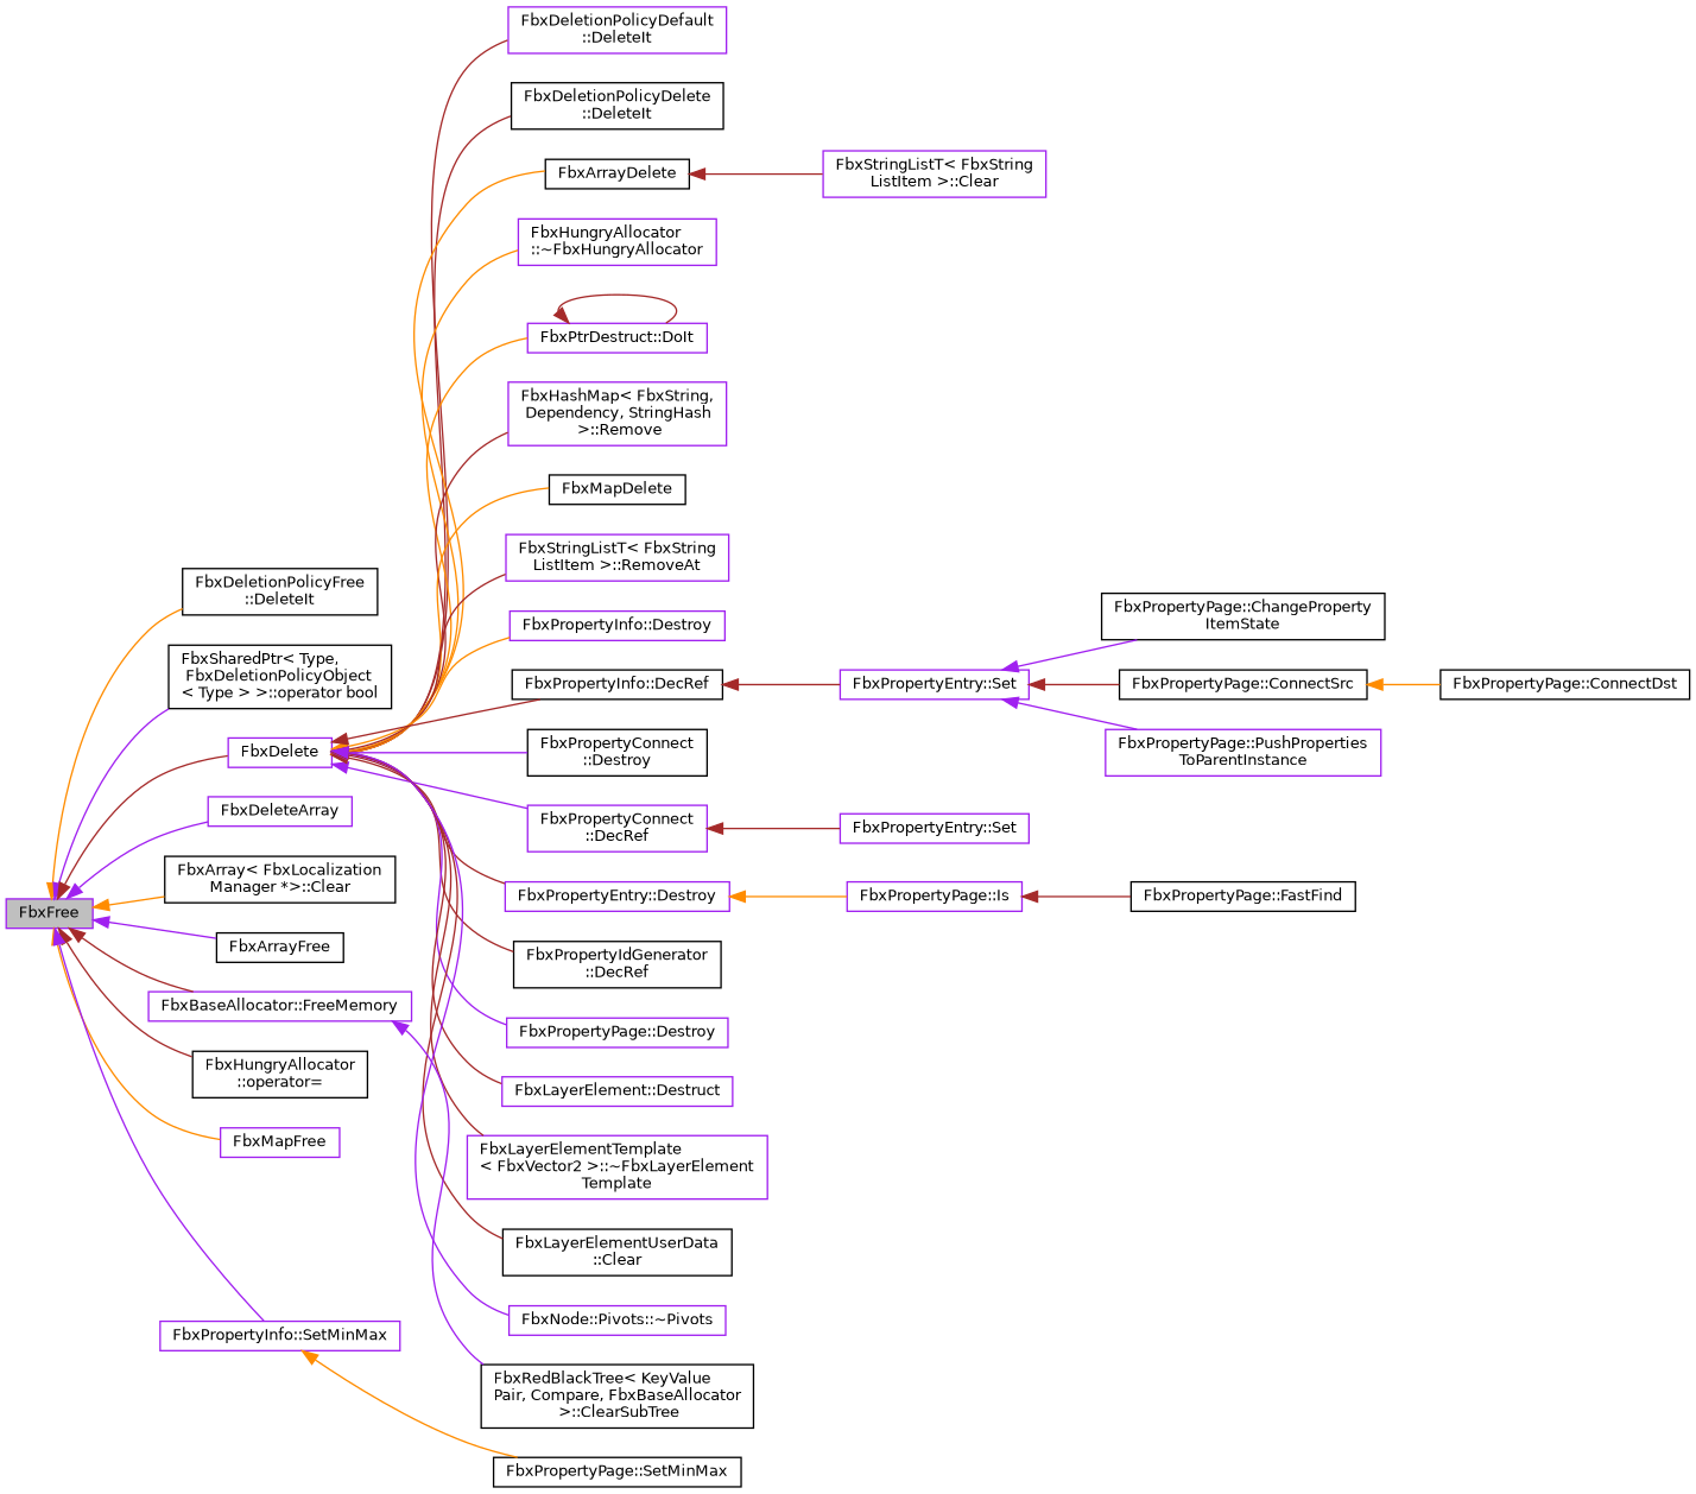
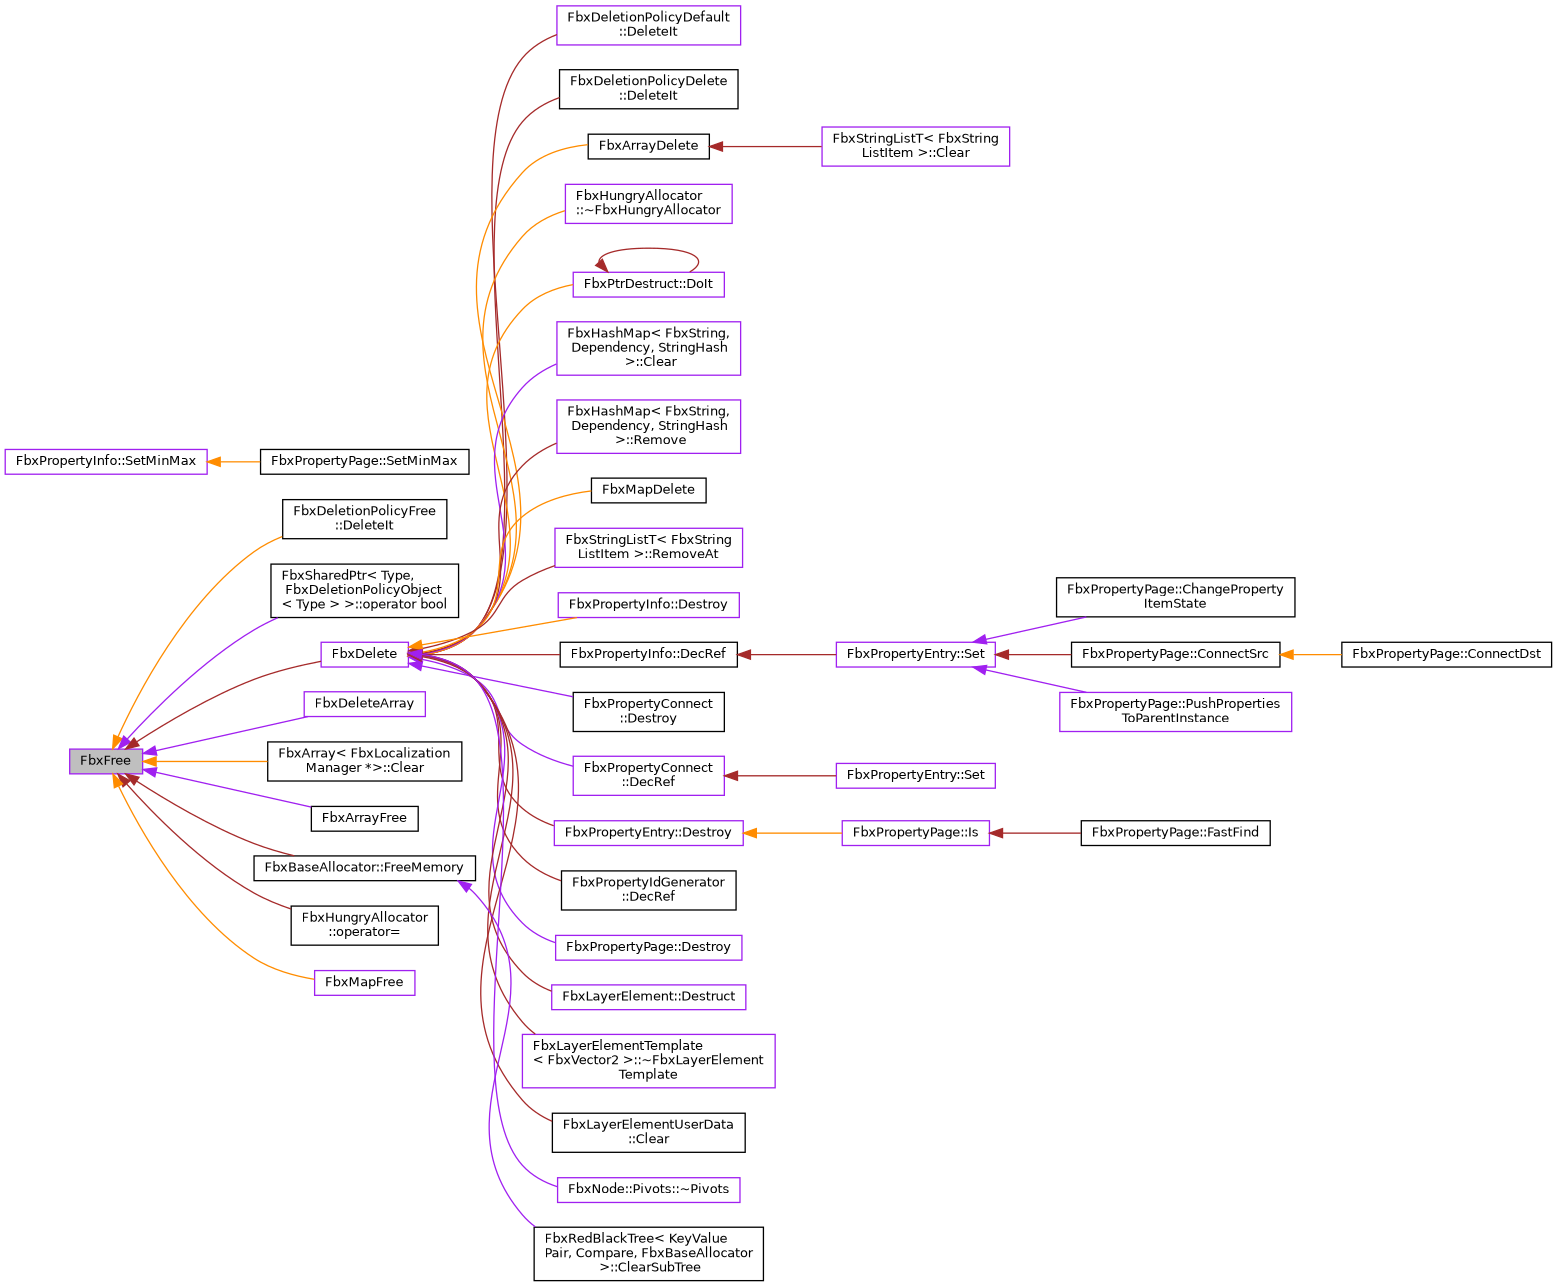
  digraph {
    rankdir=LR
    node [color=purple fillcolor=white fontname=Helvetica fontsize=10 shape=record style=filled]
    edge [color=brown dir=back fontname=Helvetica fontsize=10 labelfontname=Helvetica labelfontsize=10 style=solid]
    n1 [fillcolor=grey75 fontcolor=black height=0.2 label=FbxFree width=0.4]
    n2 [color=black height=0.2 label="FbxDeletionPolicyFree\l::DeleteIt" width=0.4]
    n3 [color=black height=0.2 label="FbxSharedPtr\< Type,\l FbxDeletionPolicyObject\l\< Type \> \>::operator bool" width=0.4]
    n4 [height=0.2 label=FbxDelete width=0.4]
    n5 [height=0.2 label=FbxDeleteArray width=0.4]
    n6 [color=black height=0.2 label="FbxArray\< FbxLocalization\lManager *\>::Clear" width=0.4]
    n7 [color=black height=0.2 label=FbxArrayFree width=0.4]
-   n8 [height=0.2 label="FbxBaseAllocator::FreeMemory" width=0.4]
+   n8 [color=black height=0.2 label="FbxBaseAllocator::FreeMemory" width=0.4]
    n9 [color=black height=0.2 label="FbxHungryAllocator\l::operator=" width=0.4]
    n10 [height=0.2 label=FbxMapFree width=0.4]
    n11 [height=0.2 label="FbxPropertyInfo::SetMinMax" width=0.4]
    n12 [height=0.2 label="FbxDeletionPolicyDefault\l::DeleteIt" width=0.4]
    n13 [color=black height=0.2 label="FbxDeletionPolicyDelete\l::DeleteIt" width=0.4]
    n14 [color=black height=0.2 label=FbxArrayDelete width=0.4]
    n15 [height=0.2 label="FbxHungryAllocator\l::~FbxHungryAllocator" width=0.4]
    n16 [height=0.2 label="FbxPtrDestruct::DoIt" width=0.4]
+   n17 [height=0.2 label="FbxHashMap\< FbxString,\l Dependency, StringHash\l \>::Clear" width=0.4]
    n18 [height=0.2 label="FbxHashMap\< FbxString,\l Dependency, StringHash\l \>::Remove" width=0.4]
    n19 [color=black height=0.2 label=FbxMapDelete width=0.4]
    n20 [height=0.2 label="FbxStringListT\< FbxString\lListItem \>::RemoveAt" width=0.4]
    n21 [height=0.2 label="FbxPropertyInfo::Destroy" width=0.4]
    n22 [color=black height=0.2 label="FbxPropertyInfo::DecRef" width=0.4]
    n23 [color=black height=0.2 label="FbxPropertyConnect\l::Destroy" width=0.4]
    n24 [height=0.2 label="FbxPropertyConnect\l::DecRef" width=0.4]
    n25 [height=0.2 label="FbxPropertyEntry::Destroy" width=0.4]
    n26 [color=black height=0.2 label="FbxPropertyIdGenerator\l::DecRef" width=0.4]
    n27 [height=0.2 label="FbxPropertyPage::Destroy" width=0.4]
    n28 [height=0.2 label="FbxLayerElement::Destruct" width=0.4]
    n29 [height=0.2 label="FbxLayerElementTemplate\l\< FbxVector2 \>::~FbxLayerElement\lTemplate" width=0.4]
    n30 [color=black height=0.2 label="FbxLayerElementUserData\l::Clear" width=0.4]
    n31 [height=0.2 label="FbxNode::Pivots::~Pivots" width=0.4]
    n32 [color=black height=0.2 label="FbxRedBlackTree\< KeyValue\lPair, Compare, FbxBaseAllocator\l \>::ClearSubTree" width=0.4]
    n33 [color=black height=0.2 label="FbxPropertyPage::SetMinMax" width=0.4]
    n34 [height=0.2 label="FbxStringListT\< FbxString\lListItem \>::Clear" width=0.4]
    n35 [height=0.2 label="FbxPropertyEntry::Set" width=0.4]
    n36 [height=0.2 label="FbxPropertyEntry::Set" width=0.4]
    n37 [height=0.2 label="FbxPropertyPage::Is" width=0.4]
    n38 [color=black height=0.2 label="FbxPropertyPage::ChangeProperty\lItemState" width=0.4]
    n39 [color=black height=0.2 label="FbxPropertyPage::ConnectSrc" width=0.4]
    n40 [height=0.2 label="FbxPropertyPage::PushProperties\lToParentInstance" width=0.4]
    n41 [color=black height=0.2 label="FbxPropertyPage::ConnectDst" width=0.4]
    n42 [color=black height=0.2 label="FbxPropertyPage::FastFind" width=0.4]
    n1 -> n2 [color=darkorange]
    n1 -> n3 [color=purple]
    n1 -> n4
    n1 -> n5 [color=purple]
    n1 -> n6 [color=darkorange]
    n1 -> n7 [color=purple]
    n1 -> n8
    n1 -> n9
    n1 -> n10 [color=darkorange]
-   n1 -> n11 [color=purple]
    n4 -> n12
    n4 -> n13
    n4 -> n14 [color=darkorange]
    n4 -> n15 [color=darkorange]
    n4 -> n16 [color=darkorange]
+   n4 -> n17 [color=purple]
    n4 -> n18
    n4 -> n19 [color=darkorange]
    n4 -> n20
    n4 -> n21 [color=darkorange]
    n4 -> n22
    n4 -> n23 [color=purple]
    n4 -> n24 [color=purple]
    n4 -> n25
    n4 -> n26
    n4 -> n27 [color=purple]
    n4 -> n28
    n4 -> n29
    n4 -> n30
    n4 -> n31 [color=purple]
    n8 -> n32 [color=purple]
    n11 -> n33 [color=darkorange]
    n14 -> n34
    n16 -> n16
    n22 -> n35
    n24 -> n36
    n25 -> n37 [color=darkorange]
    n35 -> n38 [color=purple]
    n35 -> n39
    n35 -> n40 [color=purple]
    n37 -> n42
    n39 -> n41 [color=darkorange]
  }
